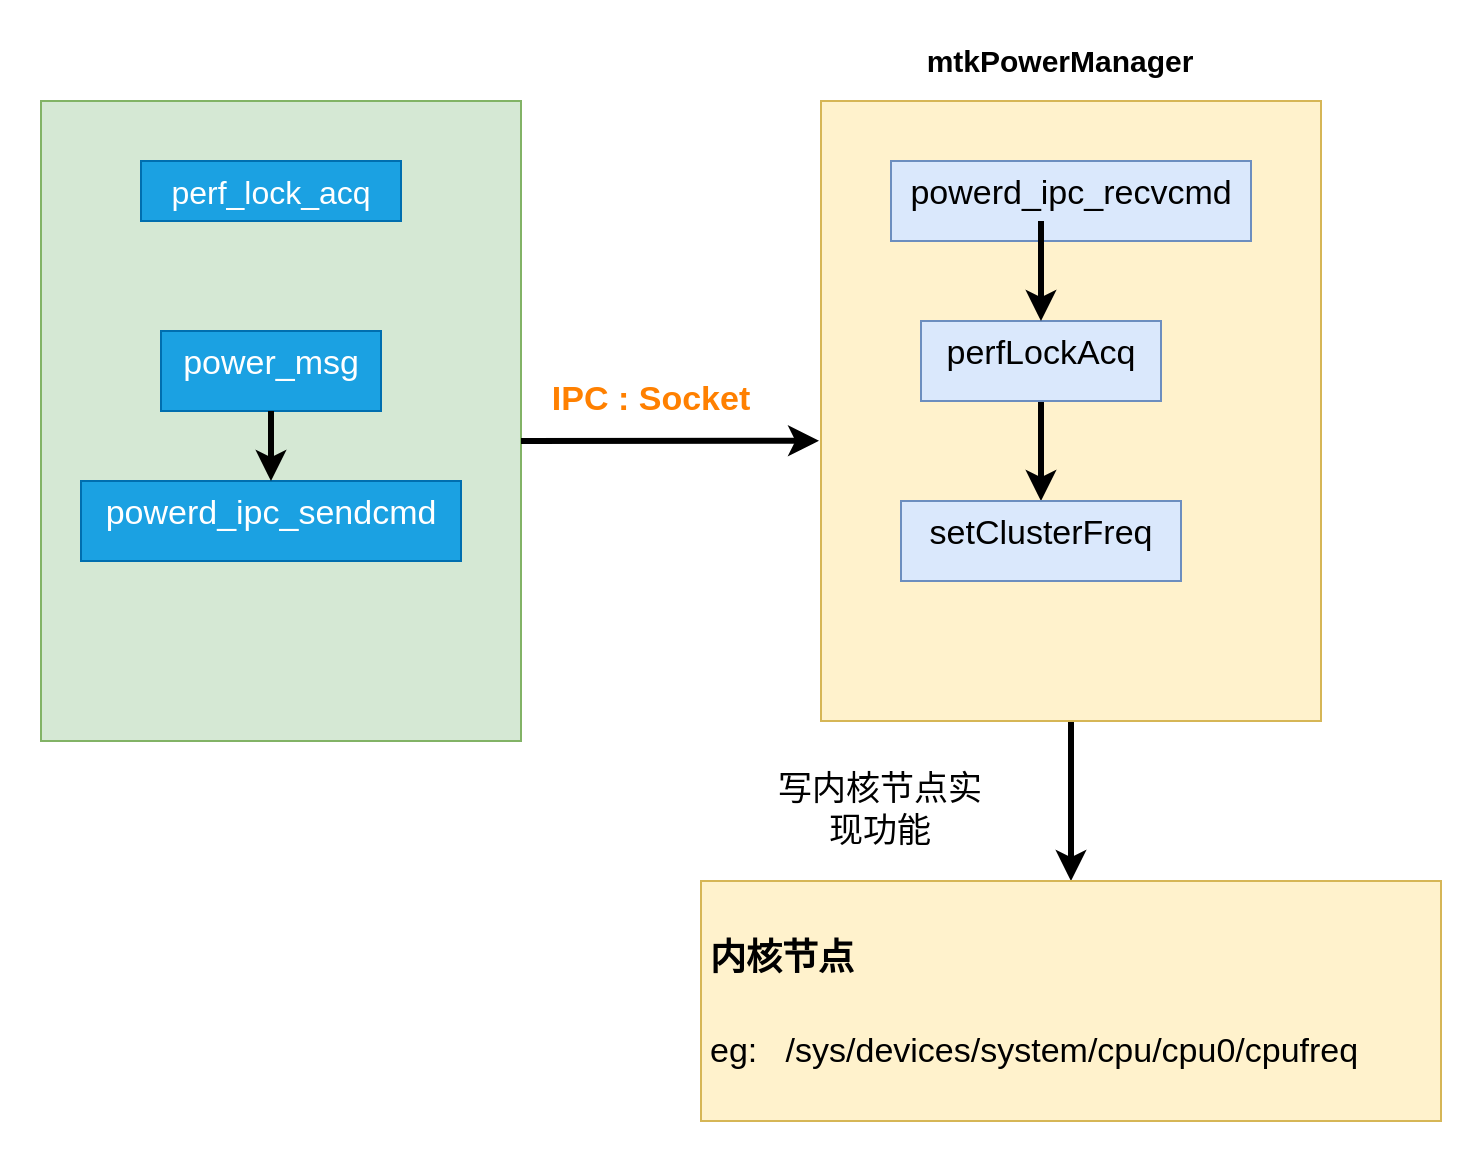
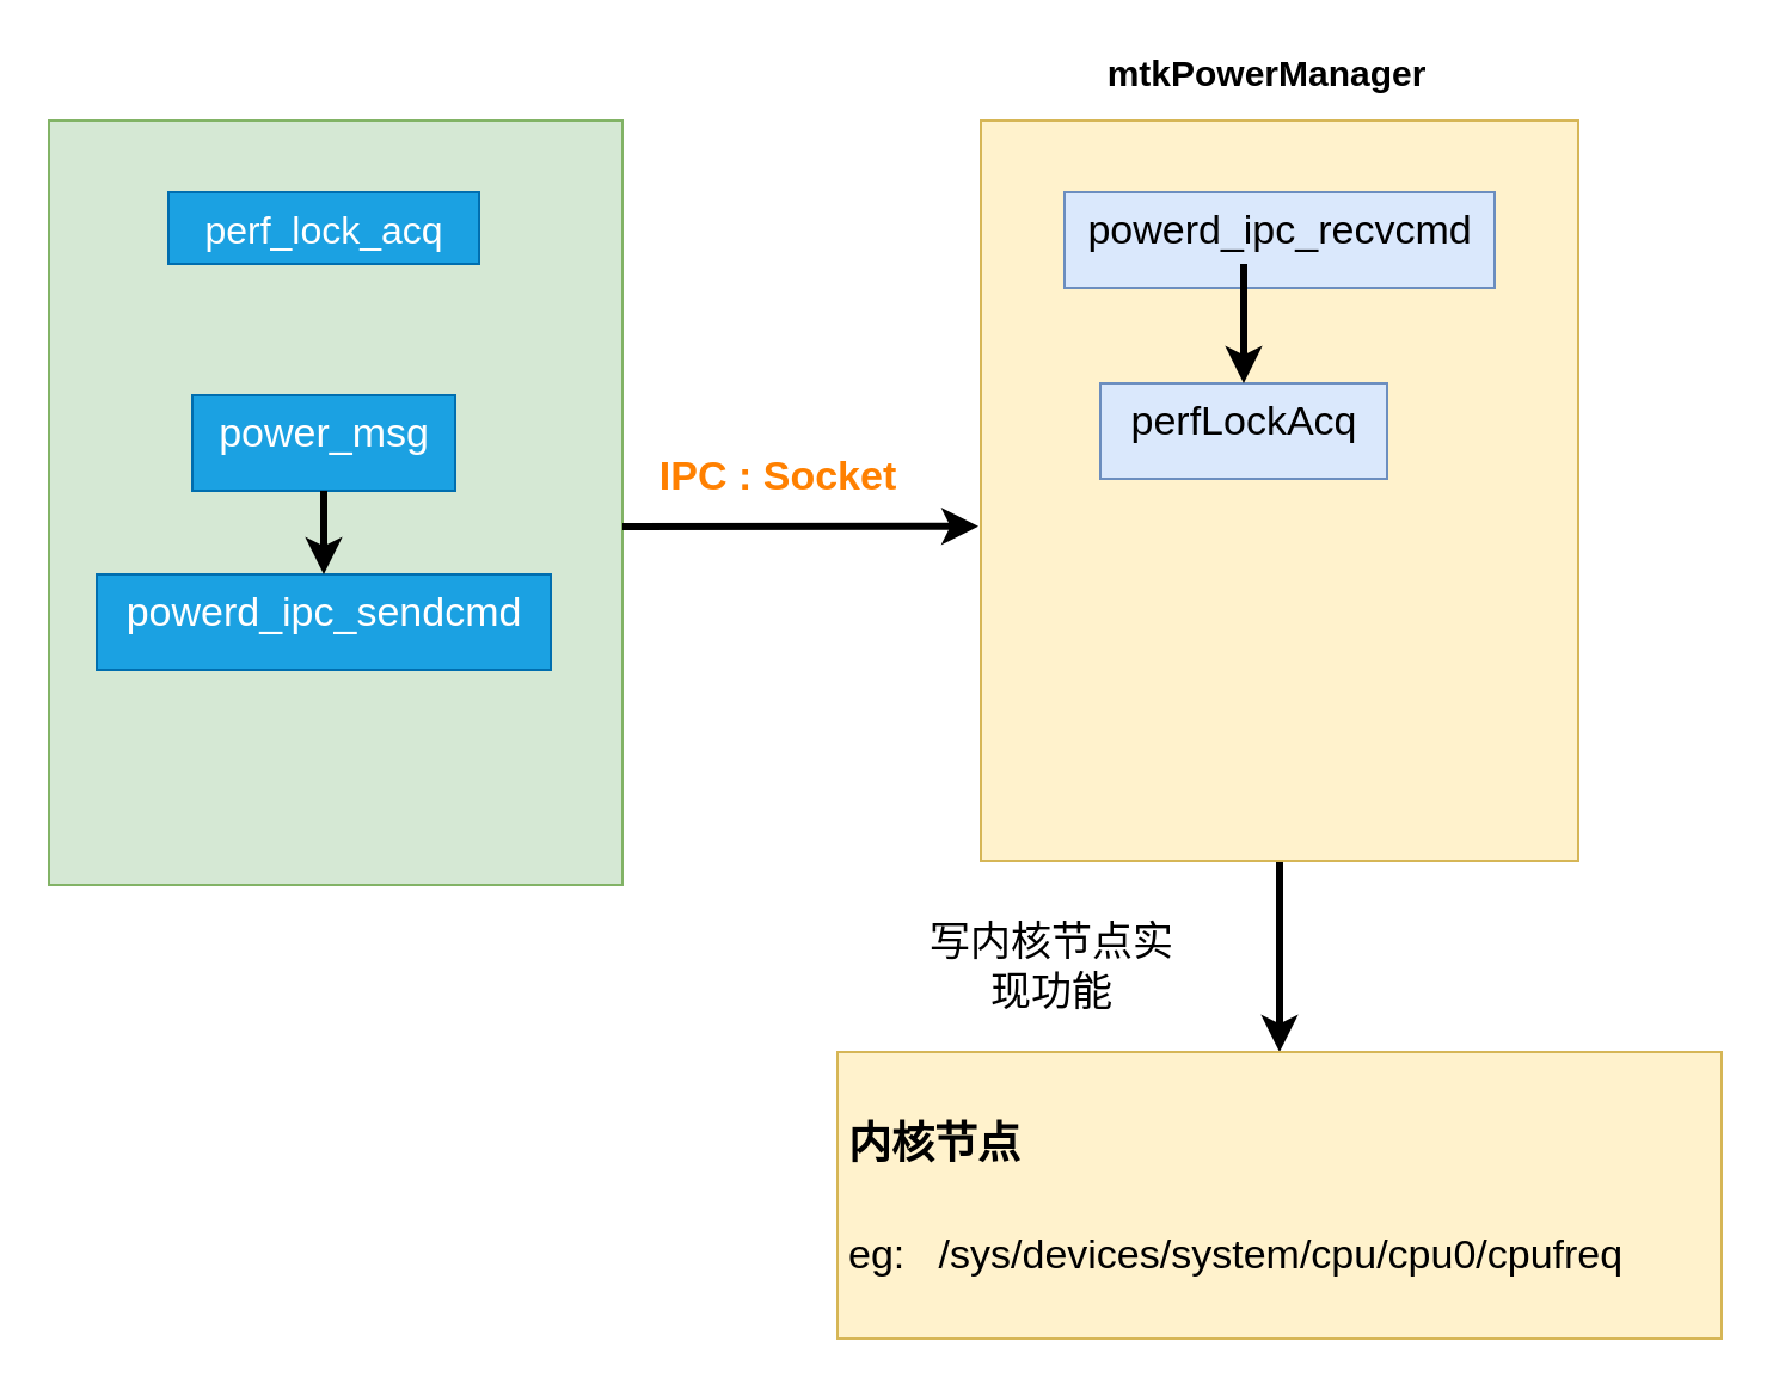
  <mxCell id="0" />
  <mxCell id="1" parent="0" />
  <mxCell id="2" value="" style="rounded=0;whiteSpace=wrap;html=1;fillColor=#d5e8d4;strokeColor=#82b366;" vertex="1" parent="1"><mxGeometry x="20" y="50" width="240" height="320" as="geometry" /></mxCell>
  <mxCell id="3" value="" style="edgeStyle=orthogonalEdgeStyle;rounded=0;orthogonalLoop=1;jettySize=auto;html=1;strokeWidth=3;fontSize=17;" edge="1" parent="1" source="4" target="8"><mxGeometry relative="1" as="geometry" /></mxCell>
  <mxCell id="4" value="" style="rounded=0;whiteSpace=wrap;html=1;fillColor=#fff2cc;strokeColor=#d6b656;" vertex="1" parent="1"><mxGeometry x="410" y="50" width="250" height="310" as="geometry" /></mxCell>
  <mxCell id="5" value="mtkPowerManager" style="text;html=1;strokeColor=none;fillColor=none;align=center;verticalAlign=middle;whiteSpace=wrap;rounded=0;fontStyle=1;fontSize=15;" vertex="1" parent="1"><mxGeometry x="480" y="20" width="100" height="20" as="geometry" /></mxCell>
  <mxCell id="6" value="" style="endArrow=classic;html=1;entryX=-0.004;entryY=0.548;entryDx=0;entryDy=0;entryPerimeter=0;strokeWidth=3;" edge="1" parent="1" target="4"><mxGeometry width="50" height="50" relative="1" as="geometry"><mxPoint x="260" y="220" as="sourcePoint" /><mxPoint x="310" y="170" as="targetPoint" /></mxGeometry></mxCell>
  <mxCell id="7" value="&lt;font style=&quot;font-size: 17px;&quot; color=&quot;#FF8000&quot;&gt;&lt;b style=&quot;font-size: 17px;&quot;&gt;IPC : Socket&lt;/b&gt;&lt;/font&gt;" style="text;html=1;align=center;verticalAlign=middle;resizable=0;points=[];autosize=1;fontSize=17;" vertex="1" parent="1"><mxGeometry x="270" y="185" width="110" height="30" as="geometry" /></mxCell>
  <mxCell id="8" value="&lt;h1&gt;&lt;font style=&quot;font-size: 18px&quot;&gt;内核节点&lt;/font&gt;&lt;/h1&gt;&lt;p&gt;eg:&amp;nbsp;&amp;nbsp; /sys/devices/system/cpu/cpu0/cpufreq&amp;nbsp;&amp;nbsp; &lt;br&gt;&lt;/p&gt;" style="text;html=1;strokeColor=#d6b656;fillColor=#fff2cc;spacing=5;spacingTop=-20;whiteSpace=wrap;overflow=hidden;rounded=0;fontSize=17;verticalAlign=top;horizontal=1;" vertex="1" parent="1"><mxGeometry x="350" y="440" width="370" height="120" as="geometry" /></mxCell>
  <mxCell id="9" value="powerd_ipc_sendcmd" style="text;html=1;fontSize=17;fillColor=#1ba1e2;strokeColor=#006EAF;fontColor=#ffffff;align=center;" vertex="1" parent="1"><mxGeometry x="40" y="240" width="190" height="40" as="geometry" /></mxCell>
  <mxCell id="10" value="power_msg" style="text;html=1;fontSize=17;fillColor=#1ba1e2;strokeColor=#006EAF;fontColor=#ffffff;align=center;" vertex="1" parent="1"><mxGeometry x="80" y="165" width="110" height="40" as="geometry" /></mxCell>
  <mxCell id="11" value="" style="endArrow=classic;html=1;strokeWidth=3;fontSize=17;exitX=0.5;exitY=1;exitDx=0;exitDy=0;" edge="1" parent="1" source="10" target="9"><mxGeometry width="50" height="50" relative="1" as="geometry"><mxPoint x="320" y="330" as="sourcePoint" /><mxPoint x="370" y="280" as="targetPoint" /></mxGeometry></mxCell>
  <mxCell id="12" value="&lt;div align=&quot;center&quot;&gt;powerd_ipc_recvcmd&lt;/div&gt;" style="text;html=1;fontSize=17;fillColor=#dae8fc;strokeColor=#6c8ebf;align=center;" vertex="1" parent="1"><mxGeometry x="445" y="80" width="180" height="40" as="geometry" /></mxCell>
- <mxCell id="13" value="" style="edgeStyle=orthogonalEdgeStyle;rounded=0;orthogonalLoop=1;jettySize=auto;html=1;strokeWidth=3;fontSize=17;" edge="1" parent="1" source="14" target="15"><mxGeometry relative="1" as="geometry" /></mxCell>
  <mxCell id="14" value="perfLockAcq" style="text;html=1;fontSize=17;align=center;fillColor=#dae8fc;strokeColor=#6c8ebf;" vertex="1" parent="1"><mxGeometry x="460" y="160" width="120" height="40" as="geometry" /></mxCell>
- <mxCell id="15" value="setClusterFreq" style="text;html=1;fontSize=17;align=center;fillColor=#dae8fc;strokeColor=#6c8ebf;" vertex="1" parent="1"><mxGeometry x="450" y="250" width="140" height="40" as="geometry" /></mxCell>
  <mxCell id="16" value="" style="endArrow=classic;html=1;strokeWidth=3;fontSize=17;exitX=0.5;exitY=1;exitDx=0;exitDy=0;" edge="1" parent="1"><mxGeometry width="50" height="50" relative="1" as="geometry"><mxPoint x="520" y="110" as="sourcePoint" /><mxPoint x="520" y="160" as="targetPoint" /></mxGeometry></mxCell>
  <mxCell id="17" value="写内核节点实现功能" style="text;html=1;strokeColor=none;fillColor=none;align=center;verticalAlign=middle;whiteSpace=wrap;rounded=0;fontSize=17;" vertex="1" parent="1"><mxGeometry x="380" y="390" width="120" height="30" as="geometry" /></mxCell>
  <mxCell id="18" value="perf_lock_acq" style="text;html=1;fontSize=16;align=center;fillColor=#1ba1e2;strokeColor=#006EAF;fontColor=#ffffff;" vertex="1" parent="1"><mxGeometry x="70" y="80" width="130" height="30" as="geometry" /></mxCell>
